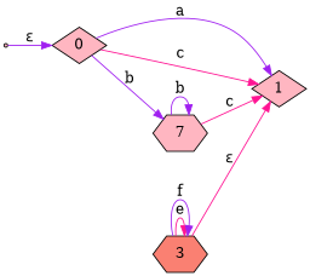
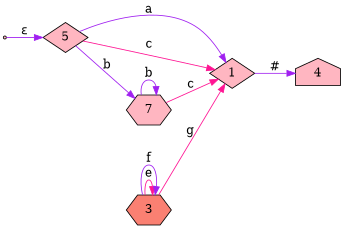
  digraph {
    rankdir=LR
    node [fillcolor=lightpink shape=diamond style=filled]
    edge [color=purple]
    start [shape=point]
-   0
+   0 [label=5]
    1
    n4 [label=7 shape=hexagon]
+   4 [shape=house]
    3 [fillcolor=salmon shape=hexagon]
    start -> 0 [label="ε"]
    0 -> 1 [label=a]
    0 -> 1 [color=deeppink label=c]
    0 -> n4 [label=b]
+   1 -> 4 [label="#"]
    n4 -> 1 [color=deeppink label=c]
    n4 -> n4 [label=b]
-   3 -> 1 [color=deeppink label="ε"]
+   3 -> 1 [color=deeppink label=g]
    3 -> 3 [color=deeppink label=e]
    3 -> 3 [label=f]
  }
